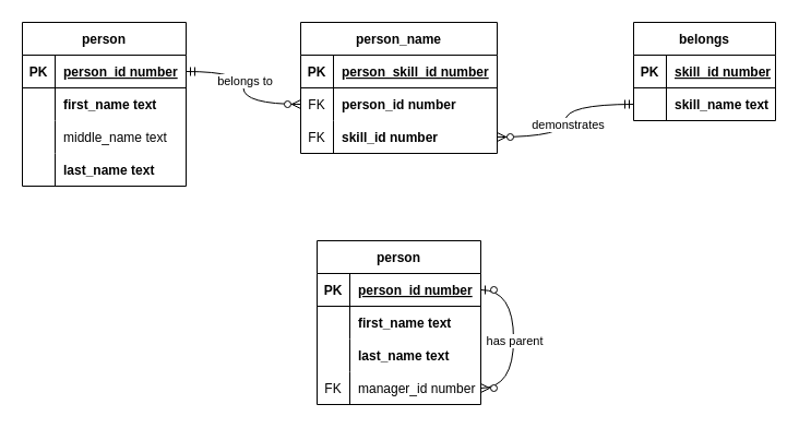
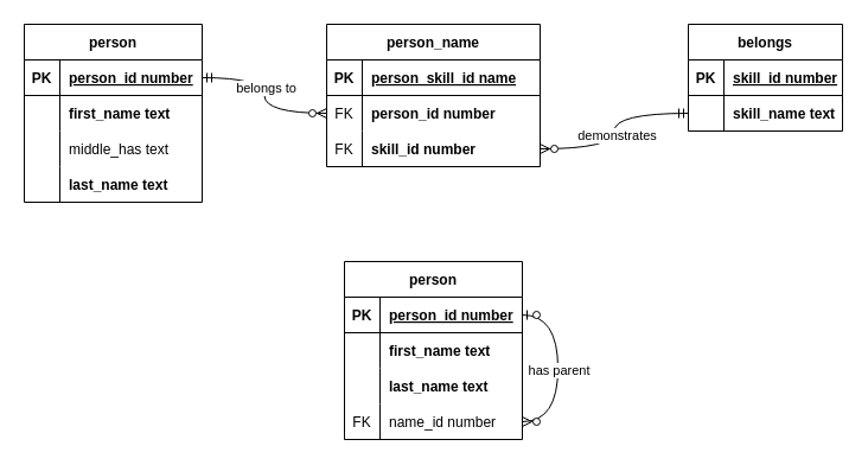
  <mxCell id="0" />
  <mxCell id="1" parent="0" />
  <mxCell id="2" value="person" style="shape=table;startSize=30;container=1;collapsible=1;childLayout=tableLayout;fixedRows=1;rowLines=0;fontStyle=1;align=center;resizeLast=1;" vertex="1" parent="1"><mxGeometry x="20" y="20" width="150" height="150" as="geometry" /></mxCell>
  <mxCell id="3" value="" style="shape=tableRow;horizontal=0;startSize=0;swimlaneHead=0;swimlaneBody=0;fillColor=none;collapsible=0;dropTarget=0;points=[[0,0.5],[1,0.5]];portConstraint=eastwest;top=0;left=0;right=0;bottom=1;" vertex="1" parent="2"><mxGeometry y="30" width="150" height="30" as="geometry" /></mxCell>
  <mxCell id="4" value="PK" style="shape=partialRectangle;connectable=0;fillColor=none;top=0;left=0;bottom=0;right=0;fontStyle=1;overflow=hidden;" vertex="1" parent="3"><mxGeometry width="30" height="30" as="geometry"><mxRectangle width="30" height="30" as="alternateBounds" /></mxGeometry></mxCell>
  <mxCell id="5" value="person_id number" style="shape=partialRectangle;connectable=0;fillColor=none;top=0;left=0;bottom=0;right=0;align=left;spacingLeft=6;fontStyle=5;overflow=hidden;" vertex="1" parent="3"><mxGeometry x="30" width="120" height="30" as="geometry"><mxRectangle width="120" height="30" as="alternateBounds" /></mxGeometry></mxCell>
  <mxCell id="6" value="" style="shape=tableRow;horizontal=0;startSize=0;swimlaneHead=0;swimlaneBody=0;fillColor=none;collapsible=0;dropTarget=0;points=[[0,0.5],[1,0.5]];portConstraint=eastwest;top=0;left=0;right=0;bottom=0;" vertex="1" parent="2"><mxGeometry y="60" width="150" height="30" as="geometry" /></mxCell>
  <mxCell id="7" value="" style="shape=partialRectangle;connectable=0;fillColor=none;top=0;left=0;bottom=0;right=0;editable=1;overflow=hidden;" vertex="1" parent="6"><mxGeometry width="30" height="30" as="geometry"><mxRectangle width="30" height="30" as="alternateBounds" /></mxGeometry></mxCell>
  <mxCell id="8" value="first_name text" style="shape=partialRectangle;connectable=0;fillColor=none;top=0;left=0;bottom=0;right=0;align=left;spacingLeft=6;overflow=hidden;fontStyle=1" vertex="1" parent="6"><mxGeometry x="30" width="120" height="30" as="geometry"><mxRectangle width="120" height="30" as="alternateBounds" /></mxGeometry></mxCell>
  <mxCell id="9" value="" style="shape=tableRow;horizontal=0;startSize=0;swimlaneHead=0;swimlaneBody=0;fillColor=none;collapsible=0;dropTarget=0;points=[[0,0.5],[1,0.5]];portConstraint=eastwest;top=0;left=0;right=0;bottom=0;" vertex="1" parent="2"><mxGeometry y="90" width="150" height="30" as="geometry" /></mxCell>
  <mxCell id="10" value="" style="shape=partialRectangle;connectable=0;fillColor=none;top=0;left=0;bottom=0;right=0;editable=1;overflow=hidden;" vertex="1" parent="9"><mxGeometry width="30" height="30" as="geometry"><mxRectangle width="30" height="30" as="alternateBounds" /></mxGeometry></mxCell>
- <mxCell id="11" value="middle_name text" style="shape=partialRectangle;connectable=0;fillColor=none;top=0;left=0;bottom=0;right=0;align=left;spacingLeft=6;overflow=hidden;" vertex="1" parent="9"><mxGeometry x="30" width="120" height="30" as="geometry"><mxRectangle width="120" height="30" as="alternateBounds" /></mxGeometry></mxCell>
+ <mxCell id="11" value="middle_has text" style="shape=partialRectangle;connectable=0;fillColor=none;top=0;left=0;bottom=0;right=0;align=left;spacingLeft=6;overflow=hidden;" vertex="1" parent="9"><mxGeometry x="30" width="120" height="30" as="geometry"><mxRectangle width="120" height="30" as="alternateBounds" /></mxGeometry></mxCell>
  <mxCell id="12" value="" style="shape=tableRow;horizontal=0;startSize=0;swimlaneHead=0;swimlaneBody=0;fillColor=none;collapsible=0;dropTarget=0;points=[[0,0.5],[1,0.5]];portConstraint=eastwest;top=0;left=0;right=0;bottom=0;" vertex="1" parent="2"><mxGeometry y="120" width="150" height="30" as="geometry" /></mxCell>
  <mxCell id="13" value="" style="shape=partialRectangle;connectable=0;fillColor=none;top=0;left=0;bottom=0;right=0;editable=1;overflow=hidden;" vertex="1" parent="12"><mxGeometry width="30" height="30" as="geometry"><mxRectangle width="30" height="30" as="alternateBounds" /></mxGeometry></mxCell>
  <mxCell id="14" value="last_name text" style="shape=partialRectangle;connectable=0;fillColor=none;top=0;left=0;bottom=0;right=0;align=left;spacingLeft=6;overflow=hidden;fontStyle=1" vertex="1" parent="12"><mxGeometry x="30" width="120" height="30" as="geometry"><mxRectangle width="120" height="30" as="alternateBounds" /></mxGeometry></mxCell>
  <mxCell id="15" value="person_name" style="shape=table;startSize=30;container=1;collapsible=1;childLayout=tableLayout;fixedRows=1;rowLines=0;fontStyle=1;align=center;resizeLast=1;" vertex="1" parent="1"><mxGeometry x="275" y="20" width="180" height="120" as="geometry" /></mxCell>
  <mxCell id="16" value="" style="shape=tableRow;horizontal=0;startSize=0;swimlaneHead=0;swimlaneBody=0;fillColor=none;collapsible=0;dropTarget=0;points=[[0,0.5],[1,0.5]];portConstraint=eastwest;top=0;left=0;right=0;bottom=1;" vertex="1" parent="15"><mxGeometry y="30" width="180" height="30" as="geometry" /></mxCell>
  <mxCell id="17" value="PK" style="shape=partialRectangle;connectable=0;fillColor=none;top=0;left=0;bottom=0;right=0;fontStyle=1;overflow=hidden;" vertex="1" parent="16"><mxGeometry width="30" height="30" as="geometry"><mxRectangle width="30" height="30" as="alternateBounds" /></mxGeometry></mxCell>
- <mxCell id="18" value="person_skill_id number" style="shape=partialRectangle;connectable=0;fillColor=none;top=0;left=0;bottom=0;right=0;align=left;spacingLeft=6;fontStyle=5;overflow=hidden;" vertex="1" parent="16"><mxGeometry x="30" width="150" height="30" as="geometry"><mxRectangle width="150" height="30" as="alternateBounds" /></mxGeometry></mxCell>
+ <mxCell id="18" value="person_skill_id name" style="shape=partialRectangle;connectable=0;fillColor=none;top=0;left=0;bottom=0;right=0;align=left;spacingLeft=6;fontStyle=5;overflow=hidden;" vertex="1" parent="16"><mxGeometry x="30" width="150" height="30" as="geometry"><mxRectangle width="150" height="30" as="alternateBounds" /></mxGeometry></mxCell>
  <mxCell id="19" value="" style="shape=tableRow;horizontal=0;startSize=0;swimlaneHead=0;swimlaneBody=0;fillColor=none;collapsible=0;dropTarget=0;points=[[0,0.5],[1,0.5]];portConstraint=eastwest;top=0;left=0;right=0;bottom=0;" vertex="1" parent="15"><mxGeometry y="60" width="180" height="30" as="geometry" /></mxCell>
  <mxCell id="20" value="FK" style="shape=partialRectangle;connectable=0;fillColor=none;top=0;left=0;bottom=0;right=0;editable=1;overflow=hidden;" vertex="1" parent="19"><mxGeometry width="30" height="30" as="geometry"><mxRectangle width="30" height="30" as="alternateBounds" /></mxGeometry></mxCell>
  <mxCell id="21" value="person_id number" style="shape=partialRectangle;connectable=0;fillColor=none;top=0;left=0;bottom=0;right=0;align=left;spacingLeft=6;overflow=hidden;fontStyle=1" vertex="1" parent="19"><mxGeometry x="30" width="150" height="30" as="geometry"><mxRectangle width="150" height="30" as="alternateBounds" /></mxGeometry></mxCell>
  <mxCell id="22" value="" style="shape=tableRow;horizontal=0;startSize=0;swimlaneHead=0;swimlaneBody=0;fillColor=none;collapsible=0;dropTarget=0;points=[[0,0.5],[1,0.5]];portConstraint=eastwest;top=0;left=0;right=0;bottom=0;" vertex="1" parent="15"><mxGeometry y="90" width="180" height="30" as="geometry" /></mxCell>
  <mxCell id="23" value="FK" style="shape=partialRectangle;connectable=0;fillColor=none;top=0;left=0;bottom=0;right=0;editable=1;overflow=hidden;" vertex="1" parent="22"><mxGeometry width="30" height="30" as="geometry"><mxRectangle width="30" height="30" as="alternateBounds" /></mxGeometry></mxCell>
  <mxCell id="24" value="skill_id number" style="shape=partialRectangle;connectable=0;fillColor=none;top=0;left=0;bottom=0;right=0;align=left;spacingLeft=6;overflow=hidden;fontStyle=1" vertex="1" parent="22"><mxGeometry x="30" width="150" height="30" as="geometry"><mxRectangle width="150" height="30" as="alternateBounds" /></mxGeometry></mxCell>
  <mxCell id="25" value="belongs" style="shape=table;startSize=30;container=1;collapsible=1;childLayout=tableLayout;fixedRows=1;rowLines=0;fontStyle=1;align=center;resizeLast=1;" vertex="1" parent="1"><mxGeometry x="580" y="20" width="130" height="90" as="geometry" /></mxCell>
  <mxCell id="26" value="" style="shape=tableRow;horizontal=0;startSize=0;swimlaneHead=0;swimlaneBody=0;fillColor=none;collapsible=0;dropTarget=0;points=[[0,0.5],[1,0.5]];portConstraint=eastwest;top=0;left=0;right=0;bottom=1;" vertex="1" parent="25"><mxGeometry y="30" width="130" height="30" as="geometry" /></mxCell>
  <mxCell id="27" value="PK" style="shape=partialRectangle;connectable=0;fillColor=none;top=0;left=0;bottom=0;right=0;fontStyle=1;overflow=hidden;" vertex="1" parent="26"><mxGeometry width="30" height="30" as="geometry"><mxRectangle width="30" height="30" as="alternateBounds" /></mxGeometry></mxCell>
  <mxCell id="28" value="skill_id number" style="shape=partialRectangle;connectable=0;fillColor=none;top=0;left=0;bottom=0;right=0;align=left;spacingLeft=6;fontStyle=5;overflow=hidden;" vertex="1" parent="26"><mxGeometry x="30" width="100" height="30" as="geometry"><mxRectangle width="100" height="30" as="alternateBounds" /></mxGeometry></mxCell>
  <mxCell id="29" value="" style="shape=tableRow;horizontal=0;startSize=0;swimlaneHead=0;swimlaneBody=0;fillColor=none;collapsible=0;dropTarget=0;points=[[0,0.5],[1,0.5]];portConstraint=eastwest;top=0;left=0;right=0;bottom=0;" vertex="1" parent="25"><mxGeometry y="60" width="130" height="30" as="geometry" /></mxCell>
  <mxCell id="30" value="" style="shape=partialRectangle;connectable=0;fillColor=none;top=0;left=0;bottom=0;right=0;editable=1;overflow=hidden;" vertex="1" parent="29"><mxGeometry width="30" height="30" as="geometry"><mxRectangle width="30" height="30" as="alternateBounds" /></mxGeometry></mxCell>
  <mxCell id="31" value="skill_name text" style="shape=partialRectangle;connectable=0;fillColor=none;top=0;left=0;bottom=0;right=0;align=left;spacingLeft=6;overflow=hidden;fontStyle=1" vertex="1" parent="29"><mxGeometry x="30" width="100" height="30" as="geometry"><mxRectangle width="100" height="30" as="alternateBounds" /></mxGeometry></mxCell>
  <mxCell id="32" value="" style="edgeStyle=orthogonalEdgeStyle;fontSize=12;html=1;endArrow=ERzeroToMany;startArrow=ERmandOne;rounded=0;curved=1;" edge="1" parent="1" source="3" target="19"><mxGeometry width="100" height="100" relative="1" as="geometry"><mxPoint x="310" y="190" as="sourcePoint" /><mxPoint x="410" y="90" as="targetPoint" /></mxGeometry></mxCell>
  <mxCell id="33" value="belongs to" style="edgeLabel;html=1;align=center;verticalAlign=middle;resizable=0;points=[];" vertex="1" connectable="0" parent="32"><mxGeometry x="-0.099" y="1" relative="1" as="geometry"><mxPoint as="offset" /></mxGeometry></mxCell>
  <mxCell id="34" value="" style="edgeStyle=orthogonalEdgeStyle;fontSize=12;html=1;endArrow=ERzeroToMany;startArrow=ERmandOne;rounded=0;curved=1;" edge="1" parent="1" source="29" target="22"><mxGeometry width="100" height="100" relative="1" as="geometry"><mxPoint x="485" y="200" as="sourcePoint" /><mxPoint x="580" y="230" as="targetPoint" /></mxGeometry></mxCell>
  <mxCell id="35" value="demonstrates" style="edgeLabel;html=1;align=center;verticalAlign=middle;resizable=0;points=[];" vertex="1" connectable="0" parent="34"><mxGeometry x="0.04" y="2" relative="1" as="geometry"><mxPoint as="offset" /></mxGeometry></mxCell>
  <mxCell id="36" value="person" style="shape=table;startSize=30;container=1;collapsible=1;childLayout=tableLayout;fixedRows=1;rowLines=0;fontStyle=1;align=center;resizeLast=1;" vertex="1" parent="1"><mxGeometry x="290" y="220" width="150" height="150" as="geometry" /></mxCell>
  <mxCell id="37" value="" style="shape=tableRow;horizontal=0;startSize=0;swimlaneHead=0;swimlaneBody=0;fillColor=none;collapsible=0;dropTarget=0;points=[[0,0.5],[1,0.5]];portConstraint=eastwest;top=0;left=0;right=0;bottom=1;" vertex="1" parent="36"><mxGeometry y="30" width="150" height="30" as="geometry" /></mxCell>
  <mxCell id="38" value="PK" style="shape=partialRectangle;connectable=0;fillColor=none;top=0;left=0;bottom=0;right=0;fontStyle=1;overflow=hidden;" vertex="1" parent="37"><mxGeometry width="30" height="30" as="geometry"><mxRectangle width="30" height="30" as="alternateBounds" /></mxGeometry></mxCell>
  <mxCell id="39" value="person_id number" style="shape=partialRectangle;connectable=0;fillColor=none;top=0;left=0;bottom=0;right=0;align=left;spacingLeft=6;fontStyle=5;overflow=hidden;" vertex="1" parent="37"><mxGeometry x="30" width="120" height="30" as="geometry"><mxRectangle width="120" height="30" as="alternateBounds" /></mxGeometry></mxCell>
  <mxCell id="40" value="" style="shape=tableRow;horizontal=0;startSize=0;swimlaneHead=0;swimlaneBody=0;fillColor=none;collapsible=0;dropTarget=0;points=[[0,0.5],[1,0.5]];portConstraint=eastwest;top=0;left=0;right=0;bottom=0;" vertex="1" parent="36"><mxGeometry y="60" width="150" height="30" as="geometry" /></mxCell>
  <mxCell id="41" value="" style="shape=partialRectangle;connectable=0;fillColor=none;top=0;left=0;bottom=0;right=0;editable=1;overflow=hidden;" vertex="1" parent="40"><mxGeometry width="30" height="30" as="geometry"><mxRectangle width="30" height="30" as="alternateBounds" /></mxGeometry></mxCell>
  <mxCell id="42" value="first_name text" style="shape=partialRectangle;connectable=0;fillColor=none;top=0;left=0;bottom=0;right=0;align=left;spacingLeft=6;overflow=hidden;fontStyle=1" vertex="1" parent="40"><mxGeometry x="30" width="120" height="30" as="geometry"><mxRectangle width="120" height="30" as="alternateBounds" /></mxGeometry></mxCell>
  <mxCell id="43" value="" style="shape=tableRow;horizontal=0;startSize=0;swimlaneHead=0;swimlaneBody=0;fillColor=none;collapsible=0;dropTarget=0;points=[[0,0.5],[1,0.5]];portConstraint=eastwest;top=0;left=0;right=0;bottom=0;" vertex="1" parent="36"><mxGeometry y="90" width="150" height="30" as="geometry" /></mxCell>
  <mxCell id="44" value="" style="shape=partialRectangle;connectable=0;fillColor=none;top=0;left=0;bottom=0;right=0;editable=1;overflow=hidden;" vertex="1" parent="43"><mxGeometry width="30" height="30" as="geometry"><mxRectangle width="30" height="30" as="alternateBounds" /></mxGeometry></mxCell>
  <mxCell id="45" value="last_name text" style="shape=partialRectangle;connectable=0;fillColor=none;top=0;left=0;bottom=0;right=0;align=left;spacingLeft=6;overflow=hidden;fontStyle=1" vertex="1" parent="43"><mxGeometry x="30" width="120" height="30" as="geometry"><mxRectangle width="120" height="30" as="alternateBounds" /></mxGeometry></mxCell>
  <mxCell id="46" value="" style="shape=tableRow;horizontal=0;startSize=0;swimlaneHead=0;swimlaneBody=0;fillColor=none;collapsible=0;dropTarget=0;points=[[0,0.5],[1,0.5]];portConstraint=eastwest;top=0;left=0;right=0;bottom=0;" vertex="1" parent="36"><mxGeometry y="120" width="150" height="30" as="geometry" /></mxCell>
  <mxCell id="47" value="FK" style="shape=partialRectangle;connectable=0;fillColor=none;top=0;left=0;bottom=0;right=0;editable=1;overflow=hidden;" vertex="1" parent="46"><mxGeometry width="30" height="30" as="geometry"><mxRectangle width="30" height="30" as="alternateBounds" /></mxGeometry></mxCell>
- <mxCell id="48" value="manager_id number" style="shape=partialRectangle;connectable=0;fillColor=none;top=0;left=0;bottom=0;right=0;align=left;spacingLeft=6;overflow=hidden;" vertex="1" parent="46"><mxGeometry x="30" width="120" height="30" as="geometry"><mxRectangle width="120" height="30" as="alternateBounds" /></mxGeometry></mxCell>
+ <mxCell id="48" value="name_id number" style="shape=partialRectangle;connectable=0;fillColor=none;top=0;left=0;bottom=0;right=0;align=left;spacingLeft=6;overflow=hidden;" vertex="1" parent="46"><mxGeometry x="30" width="120" height="30" as="geometry"><mxRectangle width="120" height="30" as="alternateBounds" /></mxGeometry></mxCell>
  <mxCell id="49" value="" style="edgeStyle=entityRelationEdgeStyle;fontSize=12;html=1;endArrow=ERzeroToMany;startArrow=ERzeroToOne;rounded=0;curved=1;" edge="1" parent="36" source="37" target="46"><mxGeometry width="100" height="100" relative="1" as="geometry"><mxPoint x="280" y="180" as="sourcePoint" /><mxPoint x="380" y="80" as="targetPoint" /></mxGeometry></mxCell>
  <mxCell id="50" value="has parent" style="edgeLabel;html=1;align=center;verticalAlign=middle;resizable=0;points=[];" vertex="1" connectable="0" parent="49"><mxGeometry x="0.017" relative="1" as="geometry"><mxPoint as="offset" /></mxGeometry></mxCell>
